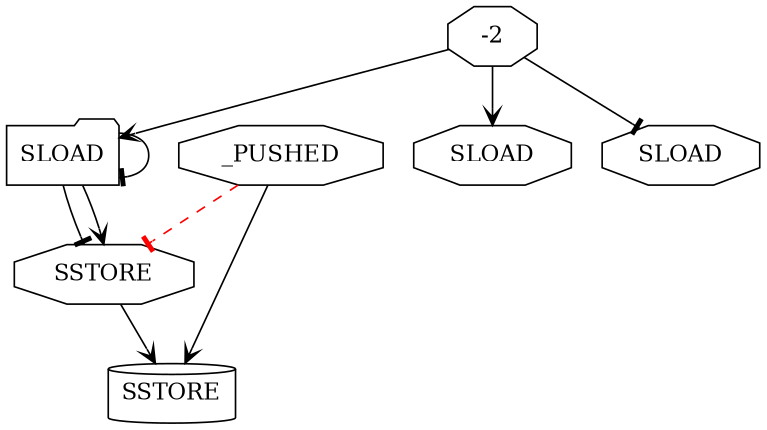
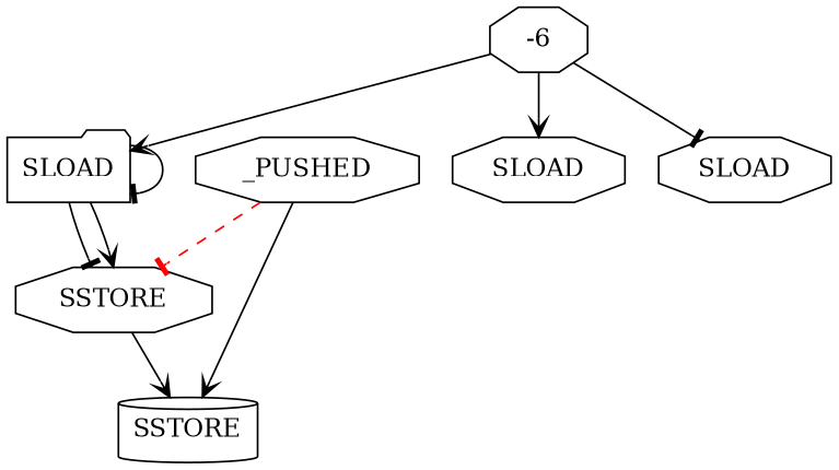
  digraph {
    node [shape=octagon]
    edge [style=solid arrowhead=vee]
    n1 [label=SSTORE]
    n2 [label=SSTORE shape=cylinder]
    n3 [label=SLOAD shape=folder]
    n4 [label=SLOAD]
    n5 [label=_PUSHED]
    n6 [label=SLOAD]
-   -6 [label=-2]
+   -6
    n1 -> n2
    n3 -> n1 [arrowhead=tee]
    n3 -> n1
    n3 -> n3 [arrowhead=tee style=""]
    n5 -> n1 [color=red style=dashed arrowhead=tee]
    n5 -> n2
    -6 -> n3
    -6 -> n4
    -6 -> n6 [arrowhead=tee]
  }
